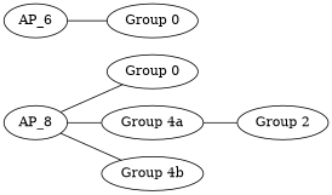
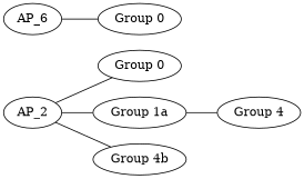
  graph {
    rankdir=LR
    n1 [label="Group 0"]
-   AP_8
-   n3 [label="Group 4a"]
+   AP_8 [label=AP_2]
+   n3 [label="Group 1a"]
    n4 [label="Group 4b"]
-   n5 [label="Group 2"]
+   n5 [label="Group 4"]
    n6 [label="Group 0"]
    AP_6
    AP_8 -- n1
    AP_8 -- n3
    AP_8 -- n4
    n3 -- n5
    AP_6 -- n6
  }
